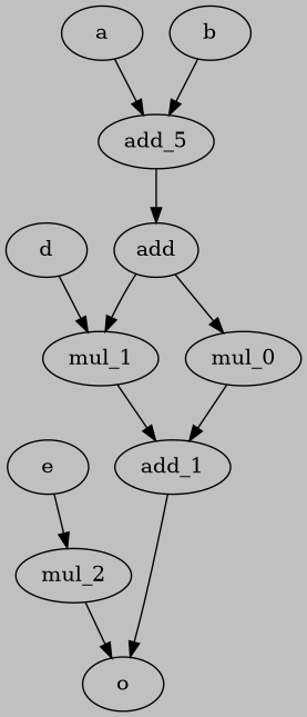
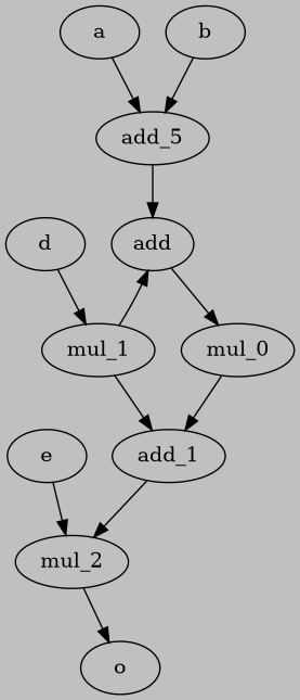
  digraph {
    bgcolor=grey
    node [type=Operator]
    edge [from=out2 to=in1]
    n1 [label=add_5 op=add_op]
    n2 [label=add type=Fork]
    mul_0 [op=mul_op]
    mul_1 [op=mul_op]
    add_1 [op=add_op]
    mul_2 [op=mul_op]
    o [type=io]
    a [type=io]
    b [type=io]
    d [type=io]
    e [type=io]
    n1 -> n2
    n2 -> mul_0 [to=in2]
-   n2 -> mul_1 [from=out3]
+   mul_1 -> n2 [from=out3]
    mul_0 -> add_1
    mul_1 -> add_1 [to=in2]
-   add_1 -> o
+   add_1 -> mul_2
    mul_2 -> o [to=""]
    a -> n1 [from=""]
    b -> n1 [to=in2 from=""]
    d -> mul_1 [to=in2 from=""]
    e -> mul_2 [to=in2 from=""]
  }
